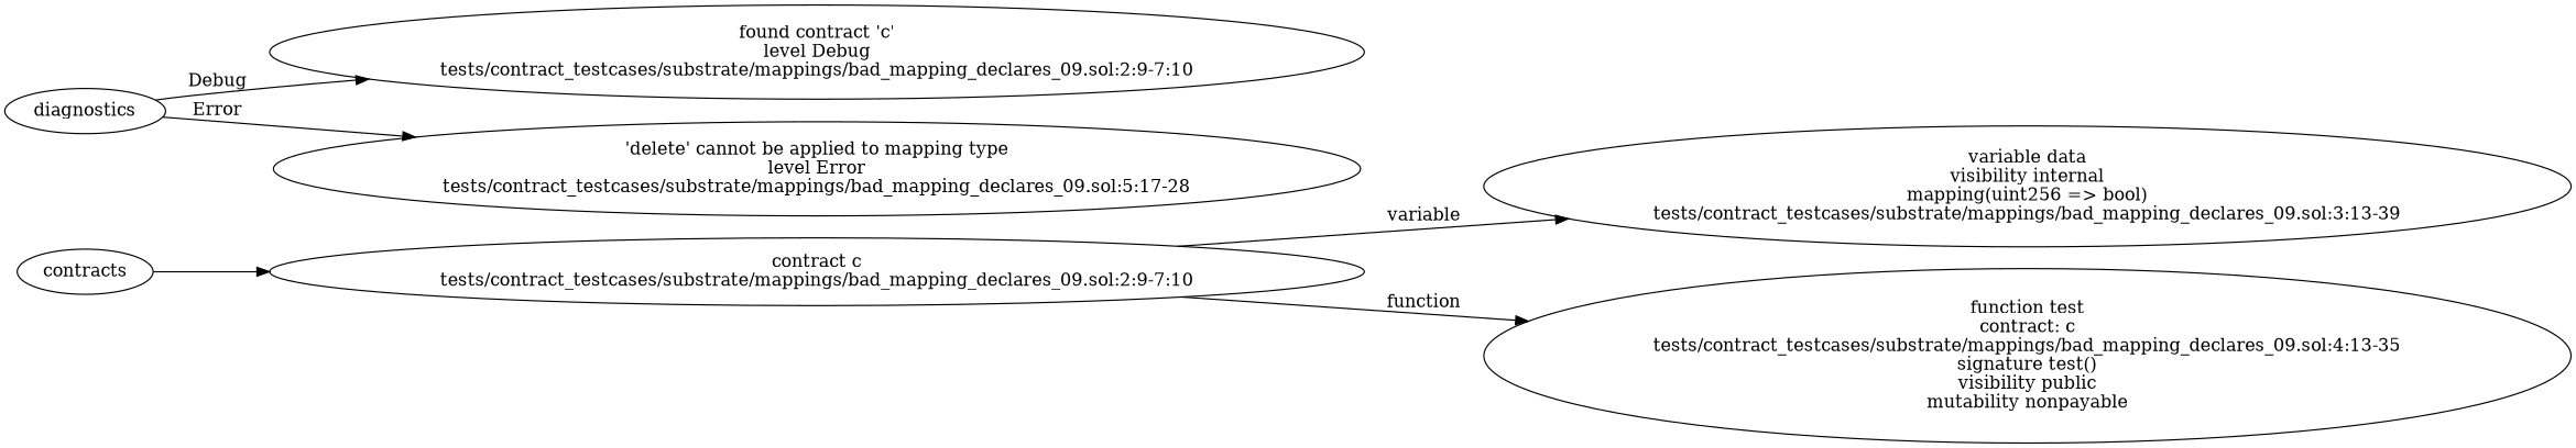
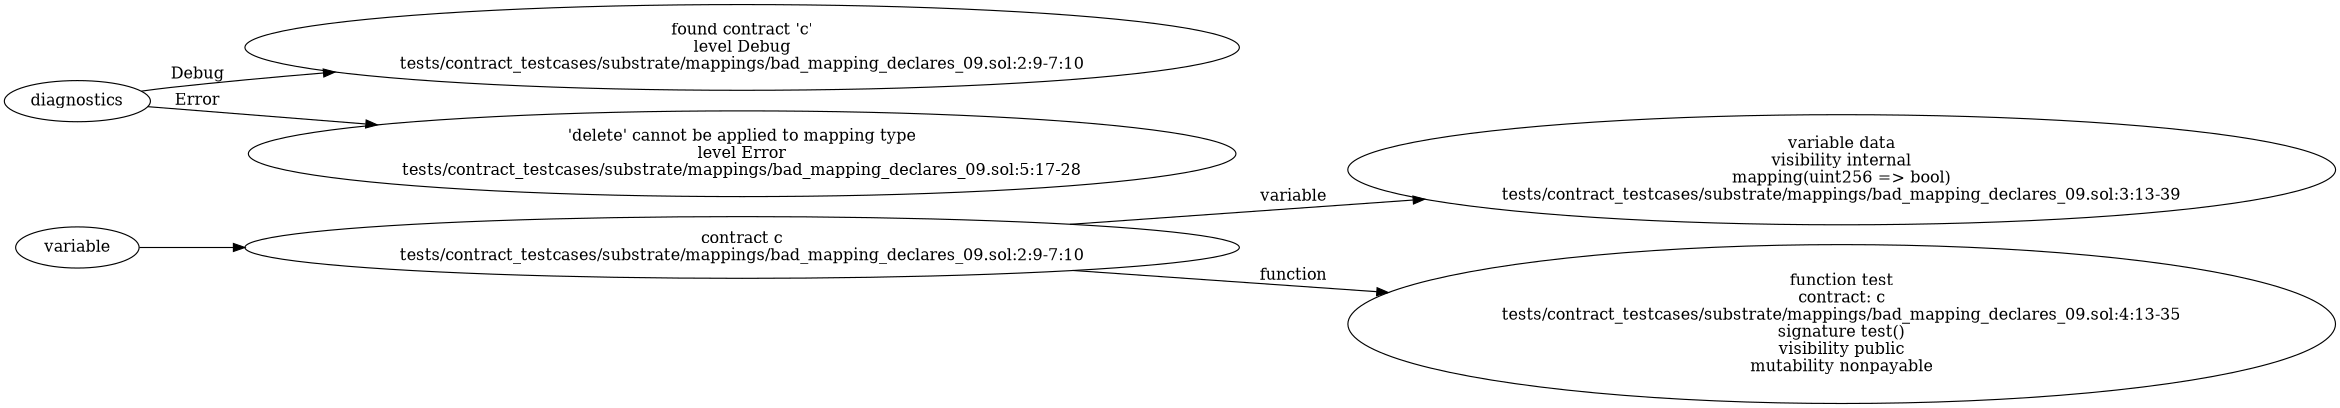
  strict digraph {
    rankdir=LR
    n1 [label="contract c\ntests/contract_testcases/substrate/mappings/bad_mapping_declares_09.sol:2:9-7:10"]
    n2 [label="variable data\nvisibility internal\nmapping(uint256 => bool)\ntests/contract_testcases/substrate/mappings/bad_mapping_declares_09.sol:3:13-39"]
    n3 [label="function test\ncontract: c\ntests/contract_testcases/substrate/mappings/bad_mapping_declares_09.sol:4:13-35\nsignature test()\nvisibility public\nmutability nonpayable"]
    n4 [label="found contract 'c'\nlevel Debug\ntests/contract_testcases/substrate/mappings/bad_mapping_declares_09.sol:2:9-7:10"]
    n5 [label="'delete' cannot be applied to mapping type\nlevel Error\ntests/contract_testcases/substrate/mappings/bad_mapping_declares_09.sol:5:17-28"]
-   contracts
+   contracts [label=variable]
    diagnostics
    n1 -> n2 [label=variable]
    n1 -> n3 [label=function]
    contracts -> n1
    diagnostics -> n4 [label=Debug]
    diagnostics -> n5 [label=Error]
  }
